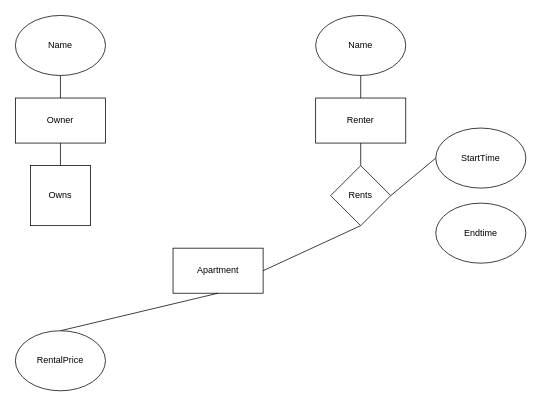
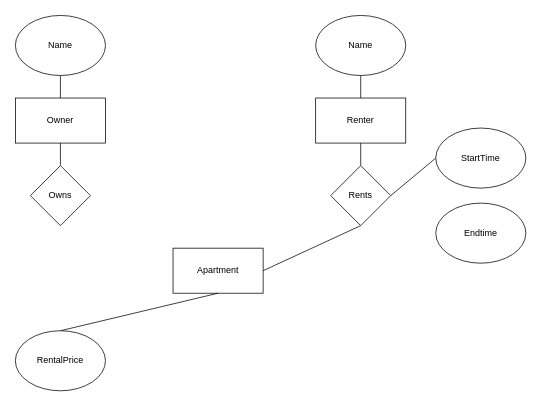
  <mxCell id="0" />
  <mxCell id="1" parent="0" />
  <mxCell id="2" value="Apartment" style="rounded=0;whiteSpace=wrap;html=1;" vertex="1" parent="1"><mxGeometry x="230" y="330" width="120" height="60" as="geometry" /></mxCell>
  <mxCell id="3" value="Owner" style="rounded=0;whiteSpace=wrap;html=1;" vertex="1" parent="1"><mxGeometry x="20" y="130" width="120" height="60" as="geometry" /></mxCell>
  <mxCell id="4" value="Renter" style="rounded=0;whiteSpace=wrap;html=1;" vertex="1" parent="1"><mxGeometry x="420" y="130" width="120" height="60" as="geometry" /></mxCell>
  <mxCell id="5" style="edgeStyle=none;rounded=0;orthogonalLoop=1;jettySize=auto;html=1;exitX=0.5;exitY=1;exitDx=0;exitDy=0;entryX=0.5;entryY=0;entryDx=0;entryDy=0;endArrow=none;endFill=0;" edge="1" parent="1" source="6" target="4"><mxGeometry relative="1" as="geometry" /></mxCell>
  <mxCell id="6" value="Name" style="ellipse;whiteSpace=wrap;html=1;" vertex="1" parent="1"><mxGeometry x="420" y="20" width="120" height="80" as="geometry" /></mxCell>
  <mxCell id="7" style="edgeStyle=none;rounded=0;orthogonalLoop=1;jettySize=auto;html=1;exitX=0.5;exitY=1;exitDx=0;exitDy=0;entryX=0.5;entryY=0;entryDx=0;entryDy=0;endArrow=none;endFill=0;" edge="1" parent="1" source="8" target="3"><mxGeometry relative="1" as="geometry" /></mxCell>
  <mxCell id="8" value="Name" style="ellipse;whiteSpace=wrap;html=1;" vertex="1" parent="1"><mxGeometry x="20" y="20" width="120" height="80" as="geometry" /></mxCell>
  <mxCell id="9" value="Endtime" style="ellipse;whiteSpace=wrap;html=1;" vertex="1" parent="1"><mxGeometry x="580" y="270" width="120" height="80" as="geometry" /></mxCell>
  <mxCell id="10" style="edgeStyle=none;rounded=0;orthogonalLoop=1;jettySize=auto;html=1;exitX=0;exitY=0.5;exitDx=0;exitDy=0;entryX=1;entryY=0.5;entryDx=0;entryDy=0;endArrow=none;endFill=0;" edge="1" parent="1" source="11" target="14"><mxGeometry relative="1" as="geometry"><mxPoint x="540" y="360" as="targetPoint" /></mxGeometry></mxCell>
  <mxCell id="11" value="StartTime" style="ellipse;whiteSpace=wrap;html=1;" vertex="1" parent="1"><mxGeometry x="580" y="170" width="120" height="80" as="geometry" /></mxCell>
  <mxCell id="12" style="edgeStyle=none;rounded=0;orthogonalLoop=1;jettySize=auto;html=1;exitX=0.5;exitY=0;exitDx=0;exitDy=0;entryX=0.5;entryY=1;entryDx=0;entryDy=0;endArrow=none;endFill=0;" edge="1" parent="1" source="14" target="4"><mxGeometry relative="1" as="geometry" /></mxCell>
  <mxCell id="13" style="edgeStyle=none;rounded=0;orthogonalLoop=1;jettySize=auto;html=1;exitX=0.5;exitY=1;exitDx=0;exitDy=0;entryX=1;entryY=0.5;entryDx=0;entryDy=0;endArrow=none;endFill=0;" edge="1" parent="1" source="14" target="2"><mxGeometry relative="1" as="geometry"><mxPoint x="480" y="330" as="targetPoint" /></mxGeometry></mxCell>
  <mxCell id="14" value="Rents" style="rhombus;whiteSpace=wrap;html=1;" vertex="1" parent="1"><mxGeometry x="440" y="220" width="80" height="80" as="geometry" /></mxCell>
  <mxCell id="15" style="edgeStyle=none;rounded=0;orthogonalLoop=1;jettySize=auto;html=1;exitX=0.5;exitY=0;exitDx=0;exitDy=0;entryX=0.5;entryY=1;entryDx=0;entryDy=0;endArrow=none;endFill=0;" edge="1" parent="1" source="16" target="3"><mxGeometry relative="1" as="geometry" /></mxCell>
- <mxCell id="16" value="Owns" style="whiteSpace=wrap;html=1;rounded=0;" vertex="1" parent="1"><mxGeometry x="40" y="220" width="80" height="80" as="geometry" /></mxCell>
+ <mxCell id="16" value="Owns" style="rhombus;whiteSpace=wrap;html=1;" vertex="1" parent="1"><mxGeometry x="40" y="220" width="80" height="80" as="geometry" /></mxCell>
  <mxCell id="17" value="" style="edgeStyle=none;rounded=0;orthogonalLoop=1;jettySize=auto;html=1;endArrow=none;endFill=0;entryX=0.5;entryY=1;entryDx=0;entryDy=0;exitX=0.5;exitY=0;exitDx=0;exitDy=0;" edge="1" parent="1" source="18" target="2"><mxGeometry relative="1" as="geometry" /></mxCell>
  <mxCell id="18" value="RentalPrice" style="ellipse;whiteSpace=wrap;html=1;" vertex="1" parent="1"><mxGeometry x="20" y="440" width="120" height="80" as="geometry" /></mxCell>
